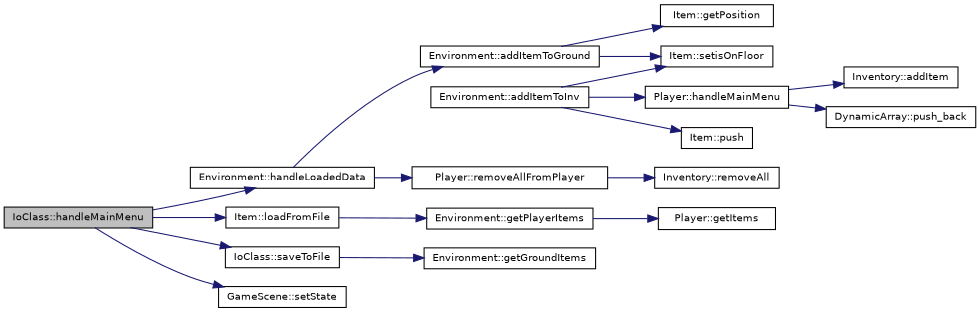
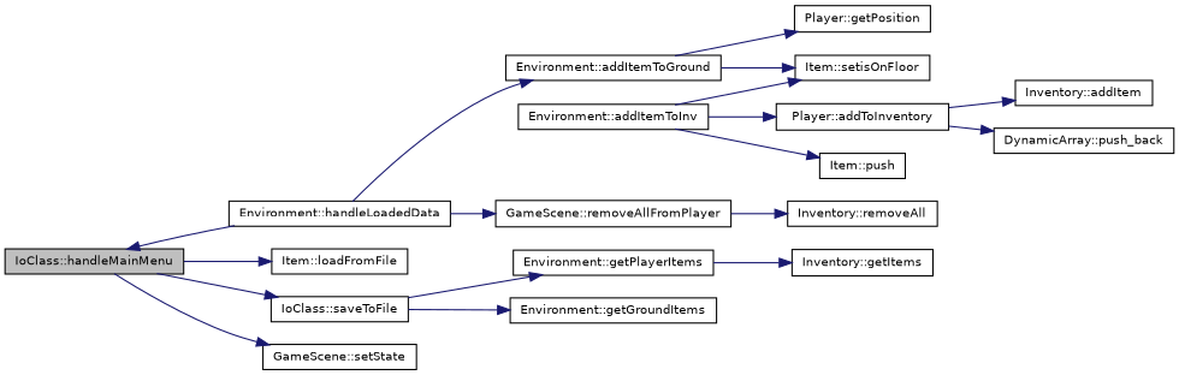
  digraph {
    rankdir=LR
    node [color=black fillcolor=white fontname=Helvetica fontsize=10 shape=record style=filled]
    edge [color=midnightblue fontname=Helvetica fontsize=10 labelfontname=Helvetica labelfontsize=10 style=solid]
    n1 [fillcolor=grey75 fontcolor=black height=0.2 label="IoClass::handleMainMenu" width=0.4]
    n2 [height=0.2 label="Environment::handleLoadedData" width=0.4]
    n3 [height=0.2 label="Item::loadFromFile" width=0.4]
    n4 [height=0.2 label="IoClass::saveToFile" width=0.4]
    n5 [height=0.2 label="GameScene::setState" width=0.4]
    n6 [height=0.2 label="Environment::addItemToGround" width=0.4]
-   n7 [height=0.2 label="Player::removeAllFromPlayer" width=0.4]
+   n7 [height=0.2 label="GameScene::removeAllFromPlayer" width=0.4]
    n8 [height=0.2 label="Environment::getGroundItems" width=0.4]
    n9 [height=0.2 label="Environment::getPlayerItems" width=0.4]
-   n10 [height=0.2 label="Item::getPosition" width=0.4]
+   n10 [height=0.2 label="Player::getPosition" width=0.4]
    n11 [height=0.2 label="Item::setisOnFloor" width=0.4]
    n12 [height=0.2 label="Environment::addItemToInv" width=0.4]
-   n13 [height=0.2 label="Player::handleMainMenu" width=0.4]
+   n13 [height=0.2 label="Player::addToInventory" width=0.4]
    n14 [height=0.2 label="Item::push" width=0.4]
    n15 [height=0.2 label="Inventory::removeAll" width=0.4]
    n16 [height=0.2 label="Inventory::addItem" width=0.4]
    n17 [height=0.2 label="DynamicArray::push_back" width=0.4]
-   n18 [height=0.2 label="Player::getItems" width=0.4]
-   n1 -> n2
+   n18 [height=0.2 label="Inventory::getItems" width=0.4]
+   n2 -> n1
    n1 -> n3
    n1 -> n4
    n1 -> n5
    n2 -> n6
    n2 -> n7
    n4 -> n8
-   n3 -> n9
+   n4 -> n9
    n6 -> n10
    n6 -> n11
    n7 -> n15
    n9 -> n18
    n12 -> n11
    n12 -> n13
    n12 -> n14
    n13 -> n16
    n13 -> n17
  }
